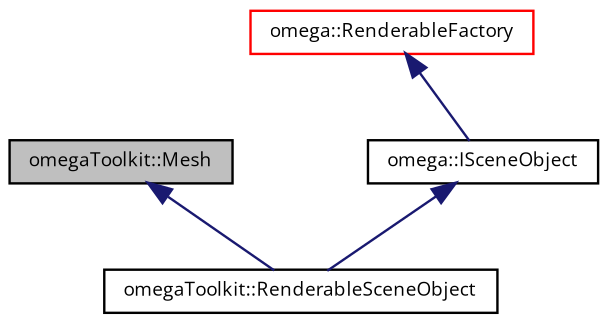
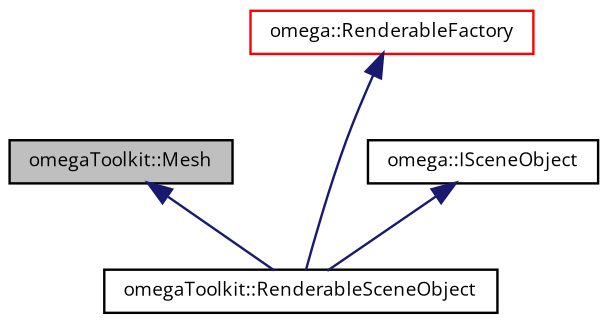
  digraph {
    fontname="Open Sans"
    node [color=black fontname="Open Sans" fontsize=8 shape=record]
    edge [color=midnightblue dir=back fontname="Open Sans" fontsize=8 labelfontname="FreeSans.ttf" labelfontsize=8 style=solid]
    n1 [fillcolor=grey75 fontcolor=black height=0.2 label="omegaToolkit::Mesh" style=filled width=0.4]
    n2 [height=0.2 label="omegaToolkit::RenderableSceneObject" width=0.4]
    n3 [color=red height=0.2 label="omega::RenderableFactory" width=0.4]
    n4 [height=0.2 label="omega::ISceneObject" width=0.4]
    n1 -> n2
-   n3 -> n4
+   n3 -> n2
    n4 -> n2
  }
